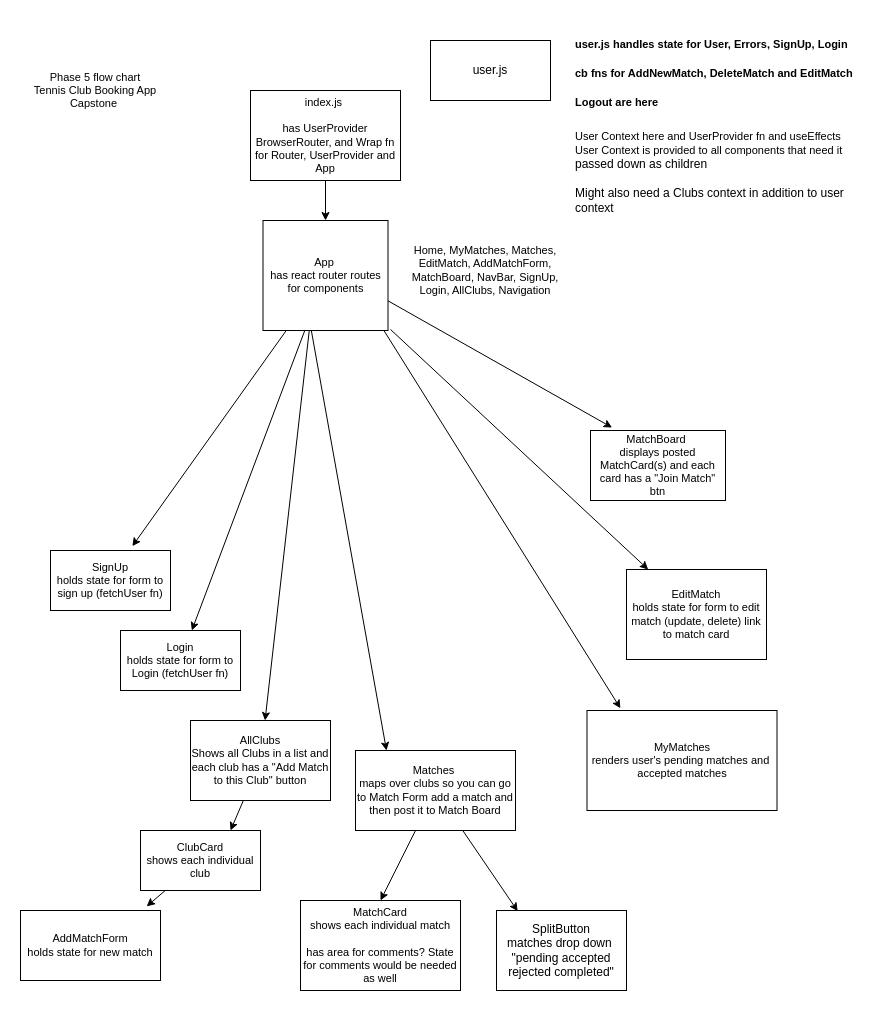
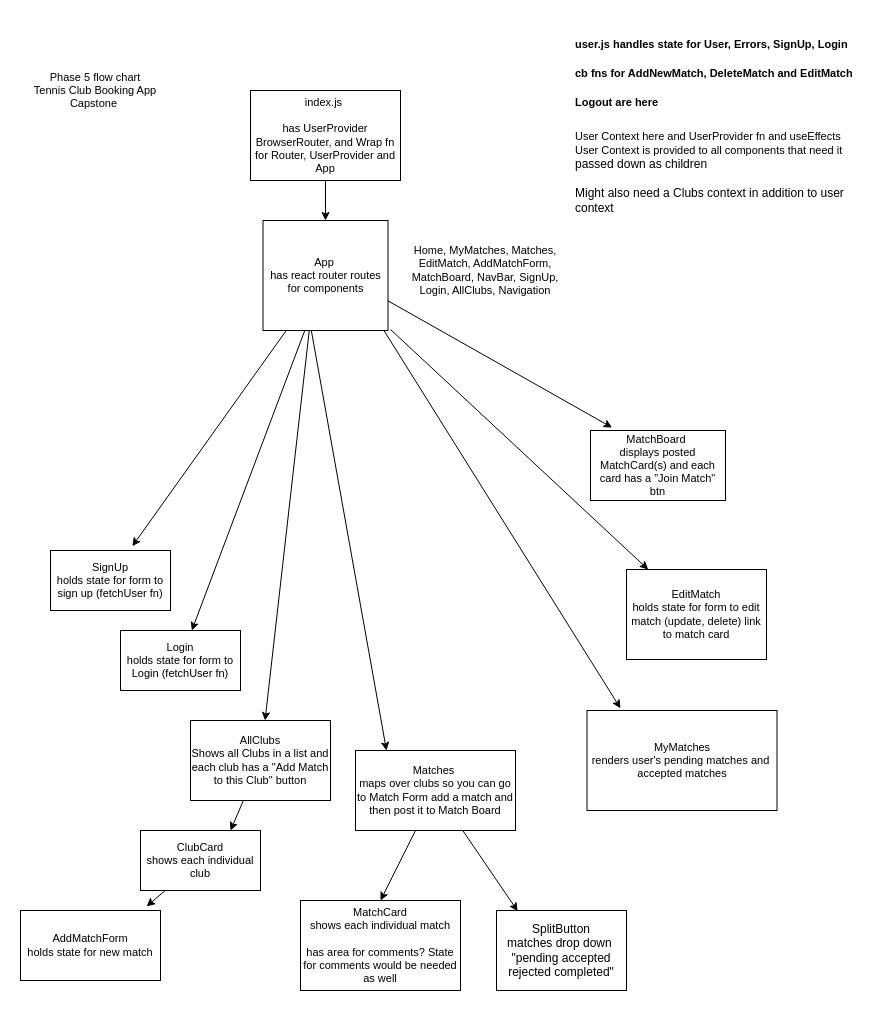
  <mxCell id="0" />
  <mxCell id="1" parent="0" />
- <mxCell id="2" value="user.js" style="rounded=0;whiteSpace=wrap;html=1;" parent="1" vertex="1"><mxGeometry x="430" y="40" width="120" height="60" as="geometry" /></mxCell>
  <mxCell id="3" value="&lt;h1&gt;&lt;font style=&quot;font-size: 11px;&quot;&gt;user.js handles state for User, Errors, SignUp, Login&lt;br&gt;cb fns for AddNewMatch, DeleteMatch and EditMatch Logout are here&lt;/font&gt;&lt;/h1&gt;&lt;div&gt;&lt;font style=&quot;font-size: 11px;&quot;&gt;User Context here and UserProvider fn and useEffects&lt;br&gt;&lt;/font&gt;&lt;/div&gt;&lt;div&gt;&lt;font style=&quot;font-size: 11px;&quot;&gt;User Context is provided to all components that need it&lt;/font&gt;&lt;/div&gt;&lt;div&gt;passed down as children&lt;/div&gt;&lt;div&gt;&lt;br&gt;&lt;/div&gt;&lt;div&gt;Might also need a Clubs context in addition to user context&amp;nbsp;&lt;/div&gt;&lt;h1&gt;&lt;br&gt;&lt;/h1&gt;" style="text;html=1;strokeColor=none;fillColor=none;spacing=5;spacingTop=-20;whiteSpace=wrap;overflow=hidden;rounded=0;" parent="1" vertex="1"><mxGeometry x="570" y="20" width="300" height="220" as="geometry" /></mxCell>
  <mxCell id="4" value="" style="edgeStyle=none;html=1;fontSize=11;" parent="1" source="5" target="13" edge="1"><mxGeometry relative="1" as="geometry" /></mxCell>
  <mxCell id="5" value="index.js&amp;nbsp;&lt;br&gt;&lt;br&gt;has UserProvider&lt;br&gt;BrowserRouter, and Wrap fn for Router, UserProvider and App" style="rounded=0;whiteSpace=wrap;html=1;fontSize=11;" parent="1" vertex="1"><mxGeometry x="250" y="90" width="150" height="90" as="geometry" /></mxCell>
  <mxCell id="6" style="edgeStyle=none;html=1;entryX=0.682;entryY=-0.072;entryDx=0;entryDy=0;entryPerimeter=0;fontSize=11;" parent="1" source="13" target="19" edge="1"><mxGeometry relative="1" as="geometry" /></mxCell>
  <mxCell id="7" style="edgeStyle=none;html=1;fontSize=11;" parent="1" source="13" target="20" edge="1"><mxGeometry relative="1" as="geometry" /></mxCell>
  <mxCell id="8" style="edgeStyle=none;html=1;fontSize=11;" parent="1" target="22" edge="1"><mxGeometry relative="1" as="geometry"><mxPoint x="308.763" y="330" as="sourcePoint" /></mxGeometry></mxCell>
  <mxCell id="9" style="edgeStyle=none;html=1;entryX=0.16;entryY=-0.042;entryDx=0;entryDy=0;entryPerimeter=0;fontSize=11;" parent="1" target="23" edge="1"><mxGeometry relative="1" as="geometry"><mxPoint x="387.5" y="300.341" as="sourcePoint" /></mxGeometry></mxCell>
  <mxCell id="10" style="edgeStyle=none;html=1;entryX=0.25;entryY=0;entryDx=0;entryDy=0;fontSize=11;" parent="1" edge="1"><mxGeometry relative="1" as="geometry"><mxPoint x="310.842" y="330" as="sourcePoint" /><mxPoint x="386" y="750" as="targetPoint" /></mxGeometry></mxCell>
  <mxCell id="11" style="edgeStyle=none;html=1;entryX=0.176;entryY=-0.022;entryDx=0;entryDy=0;entryPerimeter=0;fontSize=11;" parent="1" target="25" edge="1"><mxGeometry relative="1" as="geometry"><mxPoint x="383.431" y="330" as="sourcePoint" /></mxGeometry></mxCell>
  <mxCell id="12" style="edgeStyle=none;html=1;fontSize=11;" parent="1" target="18" edge="1"><mxGeometry relative="1" as="geometry"><mxPoint x="390.044" y="329" as="sourcePoint" /></mxGeometry></mxCell>
  <mxCell id="13" value="App&amp;nbsp;&lt;br&gt;has react router routes for components" style="rounded=0;whiteSpace=wrap;html=1;fontSize=11;" parent="1" vertex="1"><mxGeometry x="262.5" y="220" width="125" height="110" as="geometry" /></mxCell>
  <mxCell id="14" value="Home, MyMatches, Matches, EditMatch, AddMatchForm, MatchBoard, NavBar, SignUp, Login, AllClubs, Navigation" style="text;html=1;strokeColor=none;fillColor=none;align=center;verticalAlign=middle;whiteSpace=wrap;rounded=0;fontSize=11;" parent="1" vertex="1"><mxGeometry x="400" y="230" width="170" height="80" as="geometry" /></mxCell>
  <mxCell id="15" style="edgeStyle=none;html=1;entryX=0.5;entryY=0;entryDx=0;entryDy=0;fontSize=11;" parent="1" source="17" target="28" edge="1"><mxGeometry relative="1" as="geometry" /></mxCell>
  <mxCell id="16" style="edgeStyle=none;html=1;entryX=0.163;entryY=0.008;entryDx=0;entryDy=0;entryPerimeter=0;" edge="1" parent="1" source="17" target="30"><mxGeometry relative="1" as="geometry" /></mxCell>
  <mxCell id="17" value="Matches&amp;nbsp;&lt;br&gt;maps over clubs so you can go to Match Form add a match and then post it to Match Board" style="rounded=0;whiteSpace=wrap;html=1;fontSize=11;" parent="1" vertex="1"><mxGeometry x="355" y="750" width="160" height="80" as="geometry" /></mxCell>
  <mxCell id="18" value="EditMatch&lt;br&gt;holds state for form to edit match (update, delete) link to match card" style="rounded=0;whiteSpace=wrap;html=1;fontSize=11;" parent="1" vertex="1"><mxGeometry x="626" y="569" width="140" height="90" as="geometry" /></mxCell>
  <mxCell id="19" value="SignUp&lt;br&gt;holds state for form to sign up (fetchUser fn)" style="rounded=0;whiteSpace=wrap;html=1;fontSize=11;" parent="1" vertex="1"><mxGeometry x="50" y="550" width="120" height="60" as="geometry" /></mxCell>
  <mxCell id="20" value="Login&lt;br&gt;holds state for form to Login (fetchUser fn)" style="rounded=0;whiteSpace=wrap;html=1;fontSize=11;" parent="1" vertex="1"><mxGeometry x="120" y="630" width="120" height="60" as="geometry" /></mxCell>
  <mxCell id="21" style="edgeStyle=none;html=1;entryX=0.75;entryY=0;entryDx=0;entryDy=0;fontSize=11;" parent="1" source="22" target="27" edge="1"><mxGeometry relative="1" as="geometry" /></mxCell>
  <mxCell id="22" value="AllClubs&lt;br&gt;Shows all Clubs in a list and each club has a &quot;Add Match to this Club&quot; button" style="rounded=0;whiteSpace=wrap;html=1;fontSize=11;" parent="1" vertex="1"><mxGeometry x="190" y="720" width="140" height="80" as="geometry" /></mxCell>
  <mxCell id="23" value="MatchBoard&amp;nbsp;&lt;br&gt;displays posted MatchCard(s) and each card has a &quot;Join Match&quot; btn" style="rounded=0;whiteSpace=wrap;html=1;fontSize=11;" parent="1" vertex="1"><mxGeometry x="590" y="430" width="135" height="70" as="geometry" /></mxCell>
  <mxCell id="24" value="AddMatchForm&lt;br&gt;holds state for new match" style="rounded=0;whiteSpace=wrap;html=1;fontSize=11;" parent="1" vertex="1"><mxGeometry x="20" y="910" width="140" height="70" as="geometry" /></mxCell>
  <mxCell id="25" value="MyMatches&lt;br&gt;renders user's pending matches and&amp;nbsp;&lt;br&gt;accepted matches" style="rounded=0;whiteSpace=wrap;html=1;fontSize=11;" parent="1" vertex="1"><mxGeometry x="586.5" y="710" width="190" height="100" as="geometry" /></mxCell>
  <mxCell id="26" style="edgeStyle=none;html=1;entryX=0.901;entryY=-0.059;entryDx=0;entryDy=0;entryPerimeter=0;fontSize=11;" parent="1" source="27" target="24" edge="1"><mxGeometry relative="1" as="geometry" /></mxCell>
  <mxCell id="27" value="ClubCard&lt;br&gt;shows each individual club" style="rounded=0;whiteSpace=wrap;html=1;fontSize=11;" parent="1" vertex="1"><mxGeometry x="140" y="830" width="120" height="60" as="geometry" /></mxCell>
  <mxCell id="28" value="MatchCard&lt;br&gt;shows each individual match&lt;br&gt;&lt;br&gt;has area for comments? State for comments would be needed as well" style="whiteSpace=wrap;html=1;fontSize=11;" parent="1" vertex="1"><mxGeometry x="300" y="900" width="160" height="90" as="geometry" /></mxCell>
  <mxCell id="29" value="Phase 5 flow chart&lt;br&gt;Tennis Club Booking App&lt;br&gt;Capstone&amp;nbsp;" style="text;html=1;strokeColor=none;fillColor=none;align=center;verticalAlign=middle;whiteSpace=wrap;rounded=0;fontSize=11;" parent="1" vertex="1"><mxGeometry x="30" y="40" width="130" height="100" as="geometry" /></mxCell>
  <mxCell id="30" value="SplitButton&lt;br&gt;matches drop down&amp;nbsp;&lt;br&gt;&quot;pending accepted rejected completed&quot;" style="rounded=0;whiteSpace=wrap;html=1;" vertex="1" parent="1"><mxGeometry x="496" y="910" width="130" height="80" as="geometry" /></mxCell>
